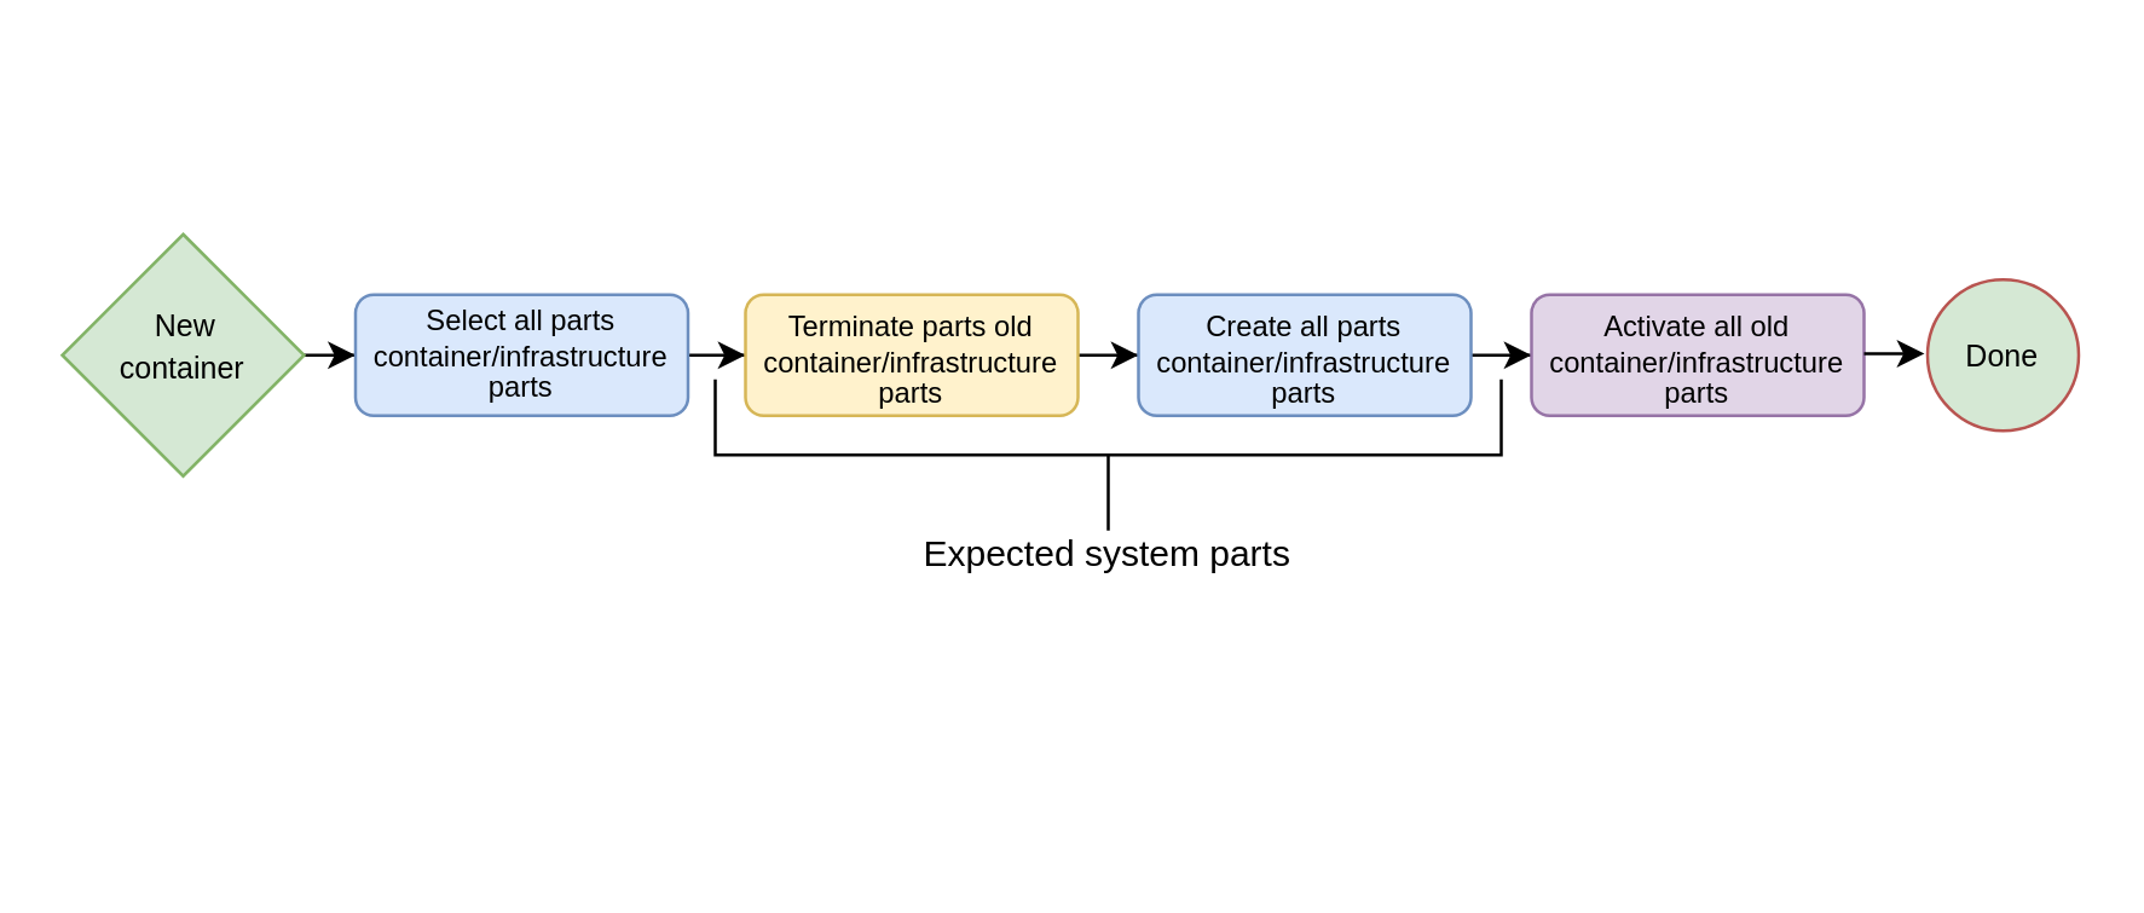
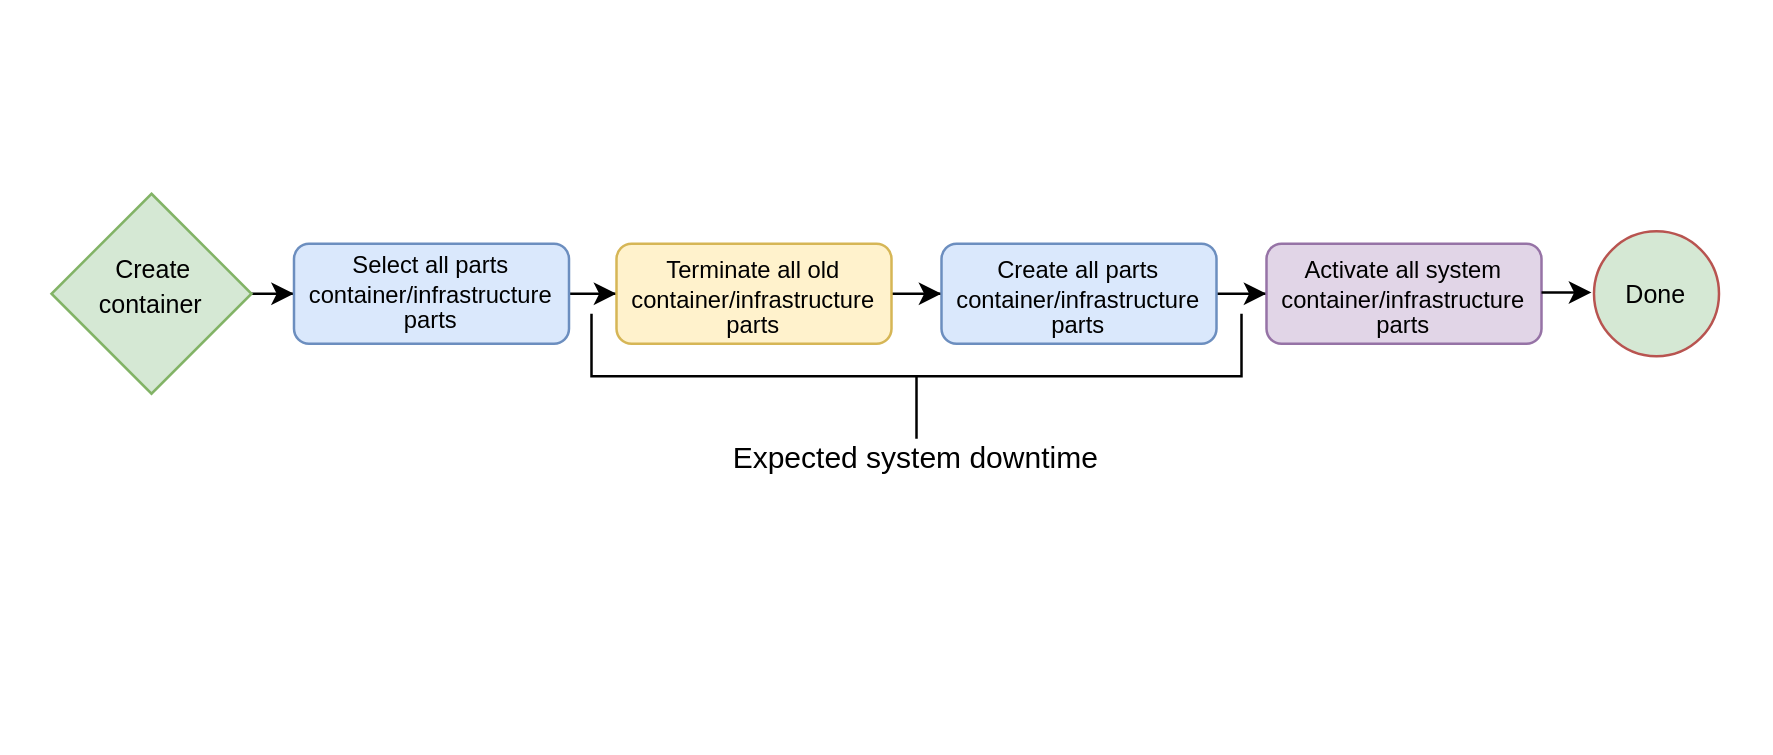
  <mxCell id="0" />
  <mxCell id="1" parent="0" />
  <mxCell id="2" value="" style="edgeStyle=orthogonalEdgeStyle;rounded=0;orthogonalLoop=1;jettySize=auto;html=1;fontSize=10;" edge="1" parent="1" source="3" target="6"><mxGeometry relative="1" as="geometry" /></mxCell>
  <mxCell id="3" value="" style="rhombus;whiteSpace=wrap;html=1;fillColor=#d5e8d4;strokeColor=#82b366;fontSize=10;" vertex="1" parent="1"><mxGeometry x="20" y="77" width="80" height="80" as="geometry" /></mxCell>
  <mxCell id="4" value="Done" style="ellipse;whiteSpace=wrap;html=1;aspect=fixed;fillColor=#d5e8d4;strokeColor=#b85450;fontSize=10;" vertex="1" parent="1"><mxGeometry x="637" y="92" width="50" height="50" as="geometry" /></mxCell>
  <mxCell id="5" value="" style="edgeStyle=orthogonalEdgeStyle;rounded=0;orthogonalLoop=1;jettySize=auto;html=1;fontSize=9;" edge="1" parent="1" source="6" target="8"><mxGeometry relative="1" as="geometry" /></mxCell>
  <mxCell id="6" value="" style="rounded=1;whiteSpace=wrap;html=1;fontSize=9;fillColor=#dae8fc;strokeColor=#6c8ebf;" vertex="1" parent="1"><mxGeometry x="117" y="97" width="110" height="40" as="geometry" /></mxCell>
  <mxCell id="7" value="" style="edgeStyle=orthogonalEdgeStyle;rounded=0;orthogonalLoop=1;jettySize=auto;html=1;fontSize=9;" edge="1" parent="1" source="8" target="10"><mxGeometry relative="1" as="geometry" /></mxCell>
  <mxCell id="8" value="" style="rounded=1;whiteSpace=wrap;html=1;fontSize=9;fillColor=#fff2cc;strokeColor=#d6b656;" vertex="1" parent="1"><mxGeometry x="246" y="97" width="110" height="40" as="geometry" /></mxCell>
  <mxCell id="9" value="" style="edgeStyle=orthogonalEdgeStyle;rounded=0;orthogonalLoop=1;jettySize=auto;html=1;fontSize=9;" edge="1" parent="1" source="10" target="11"><mxGeometry relative="1" as="geometry" /></mxCell>
  <mxCell id="10" value="" style="rounded=1;whiteSpace=wrap;html=1;fontSize=9;fillColor=#dae8fc;strokeColor=#6c8ebf;" vertex="1" parent="1"><mxGeometry x="376" y="97" width="110" height="40" as="geometry" /></mxCell>
  <mxCell id="11" value="" style="rounded=1;whiteSpace=wrap;html=1;fontSize=9;fillColor=#e1d5e7;strokeColor=#9673a6;" vertex="1" parent="1"><mxGeometry x="506" y="97" width="110" height="40" as="geometry" /></mxCell>
  <mxCell id="12" value="" style="edgeStyle=orthogonalEdgeStyle;rounded=0;orthogonalLoop=1;jettySize=auto;html=1;fontSize=10;" edge="1" parent="1"><mxGeometry relative="1" as="geometry"><mxPoint x="616" y="116.5" as="sourcePoint" /><mxPoint x="636" y="116.5" as="targetPoint" /></mxGeometry></mxCell>
  <mxCell id="13" value="" style="strokeWidth=1;html=1;shape=mxgraph.flowchart.annotation_2;align=left;labelPosition=right;pointerEvents=1;rotation=-90;" vertex="1" parent="1"><mxGeometry x="341" y="20" width="50" height="260" as="geometry" /></mxCell>
- <mxCell id="14" value="Expected system parts" style="text;html=1;strokeColor=none;fillColor=none;align=center;verticalAlign=middle;whiteSpace=wrap;rounded=0;" vertex="1" parent="1"><mxGeometry x="276" y="168" width="180" height="30" as="geometry" /></mxCell>
- <mxCell id="15" value="&lt;span style=&quot;color: rgb(0, 0, 0); font-family: helvetica; font-size: 10px; font-style: normal; font-weight: 400; letter-spacing: normal; text-indent: 0px; text-transform: none; word-spacing: 0px; display: inline; float: none;&quot;&gt;New&lt;/span&gt;" style="text;whiteSpace=wrap;html=1;labelBackgroundColor=none;align=center;" vertex="1" parent="1"><mxGeometry x="21" y="92.5" width="80" height="40" as="geometry" /></mxCell>
+ <mxCell id="14" value="Expected system downtime" style="text;html=1;strokeColor=none;fillColor=none;align=center;verticalAlign=middle;whiteSpace=wrap;rounded=0;" vertex="1" parent="1"><mxGeometry x="276" y="168" width="180" height="30" as="geometry" /></mxCell>
+ <mxCell id="15" value="&lt;span style=&quot;color: rgb(0, 0, 0); font-family: helvetica; font-size: 10px; font-style: normal; font-weight: 400; letter-spacing: normal; text-indent: 0px; text-transform: none; word-spacing: 0px; display: inline; float: none;&quot;&gt;Create&lt;/span&gt;" style="text;whiteSpace=wrap;html=1;labelBackgroundColor=none;align=center;" vertex="1" parent="1"><mxGeometry x="21" y="92.5" width="80" height="40" as="geometry" /></mxCell>
  <mxCell id="16" value="&lt;meta charset=&quot;utf-8&quot;&gt;&lt;span style=&quot;color: rgb(0, 0, 0); font-family: helvetica; font-size: 10px; font-style: normal; font-weight: 400; letter-spacing: normal; text-indent: 0px; text-transform: none; word-spacing: 0px; display: inline; float: none;&quot;&gt;container&lt;/span&gt;" style="text;whiteSpace=wrap;html=1;labelBackgroundColor=none;align=center;" vertex="1" parent="1"><mxGeometry x="20" y="107" width="80" height="30" as="geometry" /></mxCell>
- <mxCell id="17" value="&lt;span style=&quot;color: rgb(0, 0, 0); font-family: helvetica; font-size: 9.5px; font-style: normal; font-weight: 400; letter-spacing: normal; text-indent: 0px; text-transform: none; word-spacing: 0px; display: inline; float: none;&quot;&gt;Activate all old&lt;/span&gt;" style="text;whiteSpace=wrap;html=1;labelBackgroundColor=none;fillColor=none;strokeColor=none;fontSize=9.5;align=center;" vertex="1" parent="1"><mxGeometry x="501" y="95" width="120" height="20" as="geometry" /></mxCell>
+ <mxCell id="17" value="&lt;span style=&quot;color: rgb(0, 0, 0); font-family: helvetica; font-size: 9.5px; font-style: normal; font-weight: 400; letter-spacing: normal; text-indent: 0px; text-transform: none; word-spacing: 0px; display: inline; float: none;&quot;&gt;Activate all system&lt;/span&gt;" style="text;whiteSpace=wrap;html=1;labelBackgroundColor=none;fillColor=none;strokeColor=none;fontSize=9.5;align=center;" vertex="1" parent="1"><mxGeometry x="501" y="95" width="120" height="20" as="geometry" /></mxCell>
  <mxCell id="18" value="&lt;meta charset=&quot;utf-8&quot; style=&quot;font-size: 9.5px;&quot;&gt;&lt;span style=&quot;color: rgb(0, 0, 0); font-family: helvetica; font-size: 9.5px; font-style: normal; font-weight: 400; letter-spacing: normal; text-indent: 0px; text-transform: none; word-spacing: 0px; display: inline; float: none;&quot;&gt;container/infrastructure&lt;/span&gt;" style="text;whiteSpace=wrap;html=1;labelBackgroundColor=none;fillColor=none;strokeColor=none;fontSize=9.5;align=center;" vertex="1" parent="1"><mxGeometry x="501" y="107" width="120" height="20" as="geometry" /></mxCell>
  <mxCell id="19" value="&lt;meta charset=&quot;utf-8&quot; style=&quot;font-size: 9.5px;&quot;&gt;&lt;span style=&quot;color: rgb(0, 0, 0); font-family: helvetica; font-size: 9.5px; font-style: normal; font-weight: 400; letter-spacing: normal; text-indent: 0px; text-transform: none; word-spacing: 0px; display: inline; float: none;&quot;&gt;parts&lt;/span&gt;" style="text;whiteSpace=wrap;html=1;labelBackgroundColor=none;fillColor=none;strokeColor=none;fontSize=9.5;align=center;" vertex="1" parent="1"><mxGeometry x="501" y="117" width="120" height="20" as="geometry" /></mxCell>
  <mxCell id="20" value="&lt;span style=&quot;color: rgb(0 , 0 , 0) ; font-family: &amp;#34;helvetica&amp;#34; ; font-size: 9.5px ; font-style: normal ; font-weight: 400 ; letter-spacing: normal ; text-indent: 0px ; text-transform: none ; word-spacing: 0px ; display: inline ; float: none&quot;&gt;Create all parts&lt;/span&gt;" style="text;whiteSpace=wrap;html=1;labelBackgroundColor=none;fillColor=none;strokeColor=none;fontSize=9.5;align=center;" vertex="1" parent="1"><mxGeometry x="371" y="95" width="120" height="20" as="geometry" /></mxCell>
  <mxCell id="21" value="&lt;meta charset=&quot;utf-8&quot; style=&quot;font-size: 9.5px;&quot;&gt;&lt;span style=&quot;color: rgb(0, 0, 0); font-family: helvetica; font-size: 9.5px; font-style: normal; font-weight: 400; letter-spacing: normal; text-indent: 0px; text-transform: none; word-spacing: 0px; display: inline; float: none;&quot;&gt;container/infrastructure&lt;/span&gt;" style="text;whiteSpace=wrap;html=1;labelBackgroundColor=none;fillColor=none;strokeColor=none;fontSize=9.5;align=center;" vertex="1" parent="1"><mxGeometry x="371" y="107" width="120" height="20" as="geometry" /></mxCell>
  <mxCell id="22" value="&lt;meta charset=&quot;utf-8&quot; style=&quot;font-size: 9.5px;&quot;&gt;&lt;span style=&quot;color: rgb(0, 0, 0); font-family: helvetica; font-size: 9.5px; font-style: normal; font-weight: 400; letter-spacing: normal; text-indent: 0px; text-transform: none; word-spacing: 0px; display: inline; float: none;&quot;&gt;parts&lt;/span&gt;" style="text;whiteSpace=wrap;html=1;labelBackgroundColor=none;fillColor=none;strokeColor=none;fontSize=9.5;align=center;" vertex="1" parent="1"><mxGeometry x="371" y="117" width="120" height="20" as="geometry" /></mxCell>
- <mxCell id="23" value="&lt;span style=&quot;color: rgb(0 , 0 , 0) ; font-family: &amp;#34;helvetica&amp;#34; ; font-size: 9.5px ; font-style: normal ; font-weight: 400 ; letter-spacing: normal ; text-indent: 0px ; text-transform: none ; word-spacing: 0px ; display: inline ; float: none&quot;&gt;Terminate parts old&lt;/span&gt;" style="text;whiteSpace=wrap;html=1;labelBackgroundColor=none;fillColor=none;strokeColor=none;fontSize=9.5;align=center;" vertex="1" parent="1"><mxGeometry x="241" y="95" width="120" height="20" as="geometry" /></mxCell>
+ <mxCell id="23" value="&lt;span style=&quot;color: rgb(0 , 0 , 0) ; font-family: &amp;#34;helvetica&amp;#34; ; font-size: 9.5px ; font-style: normal ; font-weight: 400 ; letter-spacing: normal ; text-indent: 0px ; text-transform: none ; word-spacing: 0px ; display: inline ; float: none&quot;&gt;Terminate all old&lt;/span&gt;" style="text;whiteSpace=wrap;html=1;labelBackgroundColor=none;fillColor=none;strokeColor=none;fontSize=9.5;align=center;" vertex="1" parent="1"><mxGeometry x="241" y="95" width="120" height="20" as="geometry" /></mxCell>
  <mxCell id="24" value="&lt;meta charset=&quot;utf-8&quot; style=&quot;font-size: 9.5px;&quot;&gt;&lt;span style=&quot;color: rgb(0, 0, 0); font-family: helvetica; font-size: 9.5px; font-style: normal; font-weight: 400; letter-spacing: normal; text-indent: 0px; text-transform: none; word-spacing: 0px; display: inline; float: none;&quot;&gt;container/infrastructure&lt;/span&gt;" style="text;whiteSpace=wrap;html=1;labelBackgroundColor=none;fillColor=none;strokeColor=none;fontSize=9.5;align=center;" vertex="1" parent="1"><mxGeometry x="241" y="107" width="120" height="20" as="geometry" /></mxCell>
  <mxCell id="25" value="&lt;meta charset=&quot;utf-8&quot; style=&quot;font-size: 9.5px;&quot;&gt;&lt;span style=&quot;color: rgb(0, 0, 0); font-family: helvetica; font-size: 9.5px; font-style: normal; font-weight: 400; letter-spacing: normal; text-indent: 0px; text-transform: none; word-spacing: 0px; display: inline; float: none;&quot;&gt;parts&lt;/span&gt;" style="text;whiteSpace=wrap;html=1;labelBackgroundColor=none;fillColor=none;strokeColor=none;fontSize=9.5;align=center;" vertex="1" parent="1"><mxGeometry x="241" y="117" width="120" height="20" as="geometry" /></mxCell>
  <mxCell id="26" value="&lt;span style=&quot;color: rgb(0 , 0 , 0) ; font-family: &amp;#34;helvetica&amp;#34; ; font-size: 9.5px ; font-style: normal ; font-weight: 400 ; letter-spacing: normal ; text-indent: 0px ; text-transform: none ; word-spacing: 0px ; display: inline ; float: none&quot;&gt;Select all parts&lt;/span&gt;" style="text;whiteSpace=wrap;html=1;labelBackgroundColor=none;fillColor=none;strokeColor=none;fontSize=9.5;align=center;" vertex="1" parent="1"><mxGeometry x="112" y="93" width="120" height="20" as="geometry" /></mxCell>
  <mxCell id="27" value="&lt;meta charset=&quot;utf-8&quot; style=&quot;font-size: 9.5px;&quot;&gt;&lt;span style=&quot;color: rgb(0, 0, 0); font-family: helvetica; font-size: 9.5px; font-style: normal; font-weight: 400; letter-spacing: normal; text-indent: 0px; text-transform: none; word-spacing: 0px; display: inline; float: none;&quot;&gt;container/infrastructure&lt;/span&gt;" style="text;whiteSpace=wrap;html=1;labelBackgroundColor=none;fillColor=none;strokeColor=none;fontSize=9.5;align=center;" vertex="1" parent="1"><mxGeometry x="112" y="105" width="120" height="20" as="geometry" /></mxCell>
  <mxCell id="28" value="&lt;meta charset=&quot;utf-8&quot; style=&quot;font-size: 9.5px;&quot;&gt;&lt;span style=&quot;color: rgb(0, 0, 0); font-family: helvetica; font-size: 9.5px; font-style: normal; font-weight: 400; letter-spacing: normal; text-indent: 0px; text-transform: none; word-spacing: 0px; display: inline; float: none;&quot;&gt;parts&lt;/span&gt;" style="text;whiteSpace=wrap;html=1;labelBackgroundColor=none;fillColor=none;strokeColor=none;fontSize=9.5;align=center;" vertex="1" parent="1"><mxGeometry x="112" y="115" width="120" height="20" as="geometry" /></mxCell>
